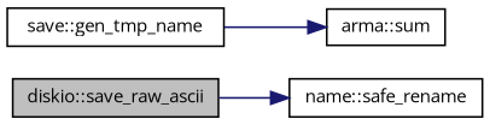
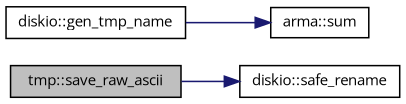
  digraph {
    fontname="Open Sans"
    rankdir=LR
    node [color=black fillcolor=white fontname="Open Sans" fontsize=10 shape=record style=filled]
    edge [color=midnightblue fontname="Open Sans" fontsize=10 labelfontname=Helvetica labelfontsize=10 style=solid]
-   n1 [fillcolor=grey75 fontcolor=black height=0.2 label="diskio::save_raw_ascii" width=0.4]
-   n2 [height=0.2 label="name::safe_rename" width=0.4]
-   n3 [height=0.2 label="save::gen_tmp_name" width=0.4]
+   n1 [fillcolor=grey75 fontcolor=black height=0.2 label="tmp::save_raw_ascii" width=0.4]
+   n2 [height=0.2 label="diskio::safe_rename" width=0.4]
+   n3 [height=0.2 label="diskio::gen_tmp_name" width=0.4]
    n4 [height=0.2 label="arma::sum" width=0.4]
    n1 -> n2
    n3 -> n4
  }
